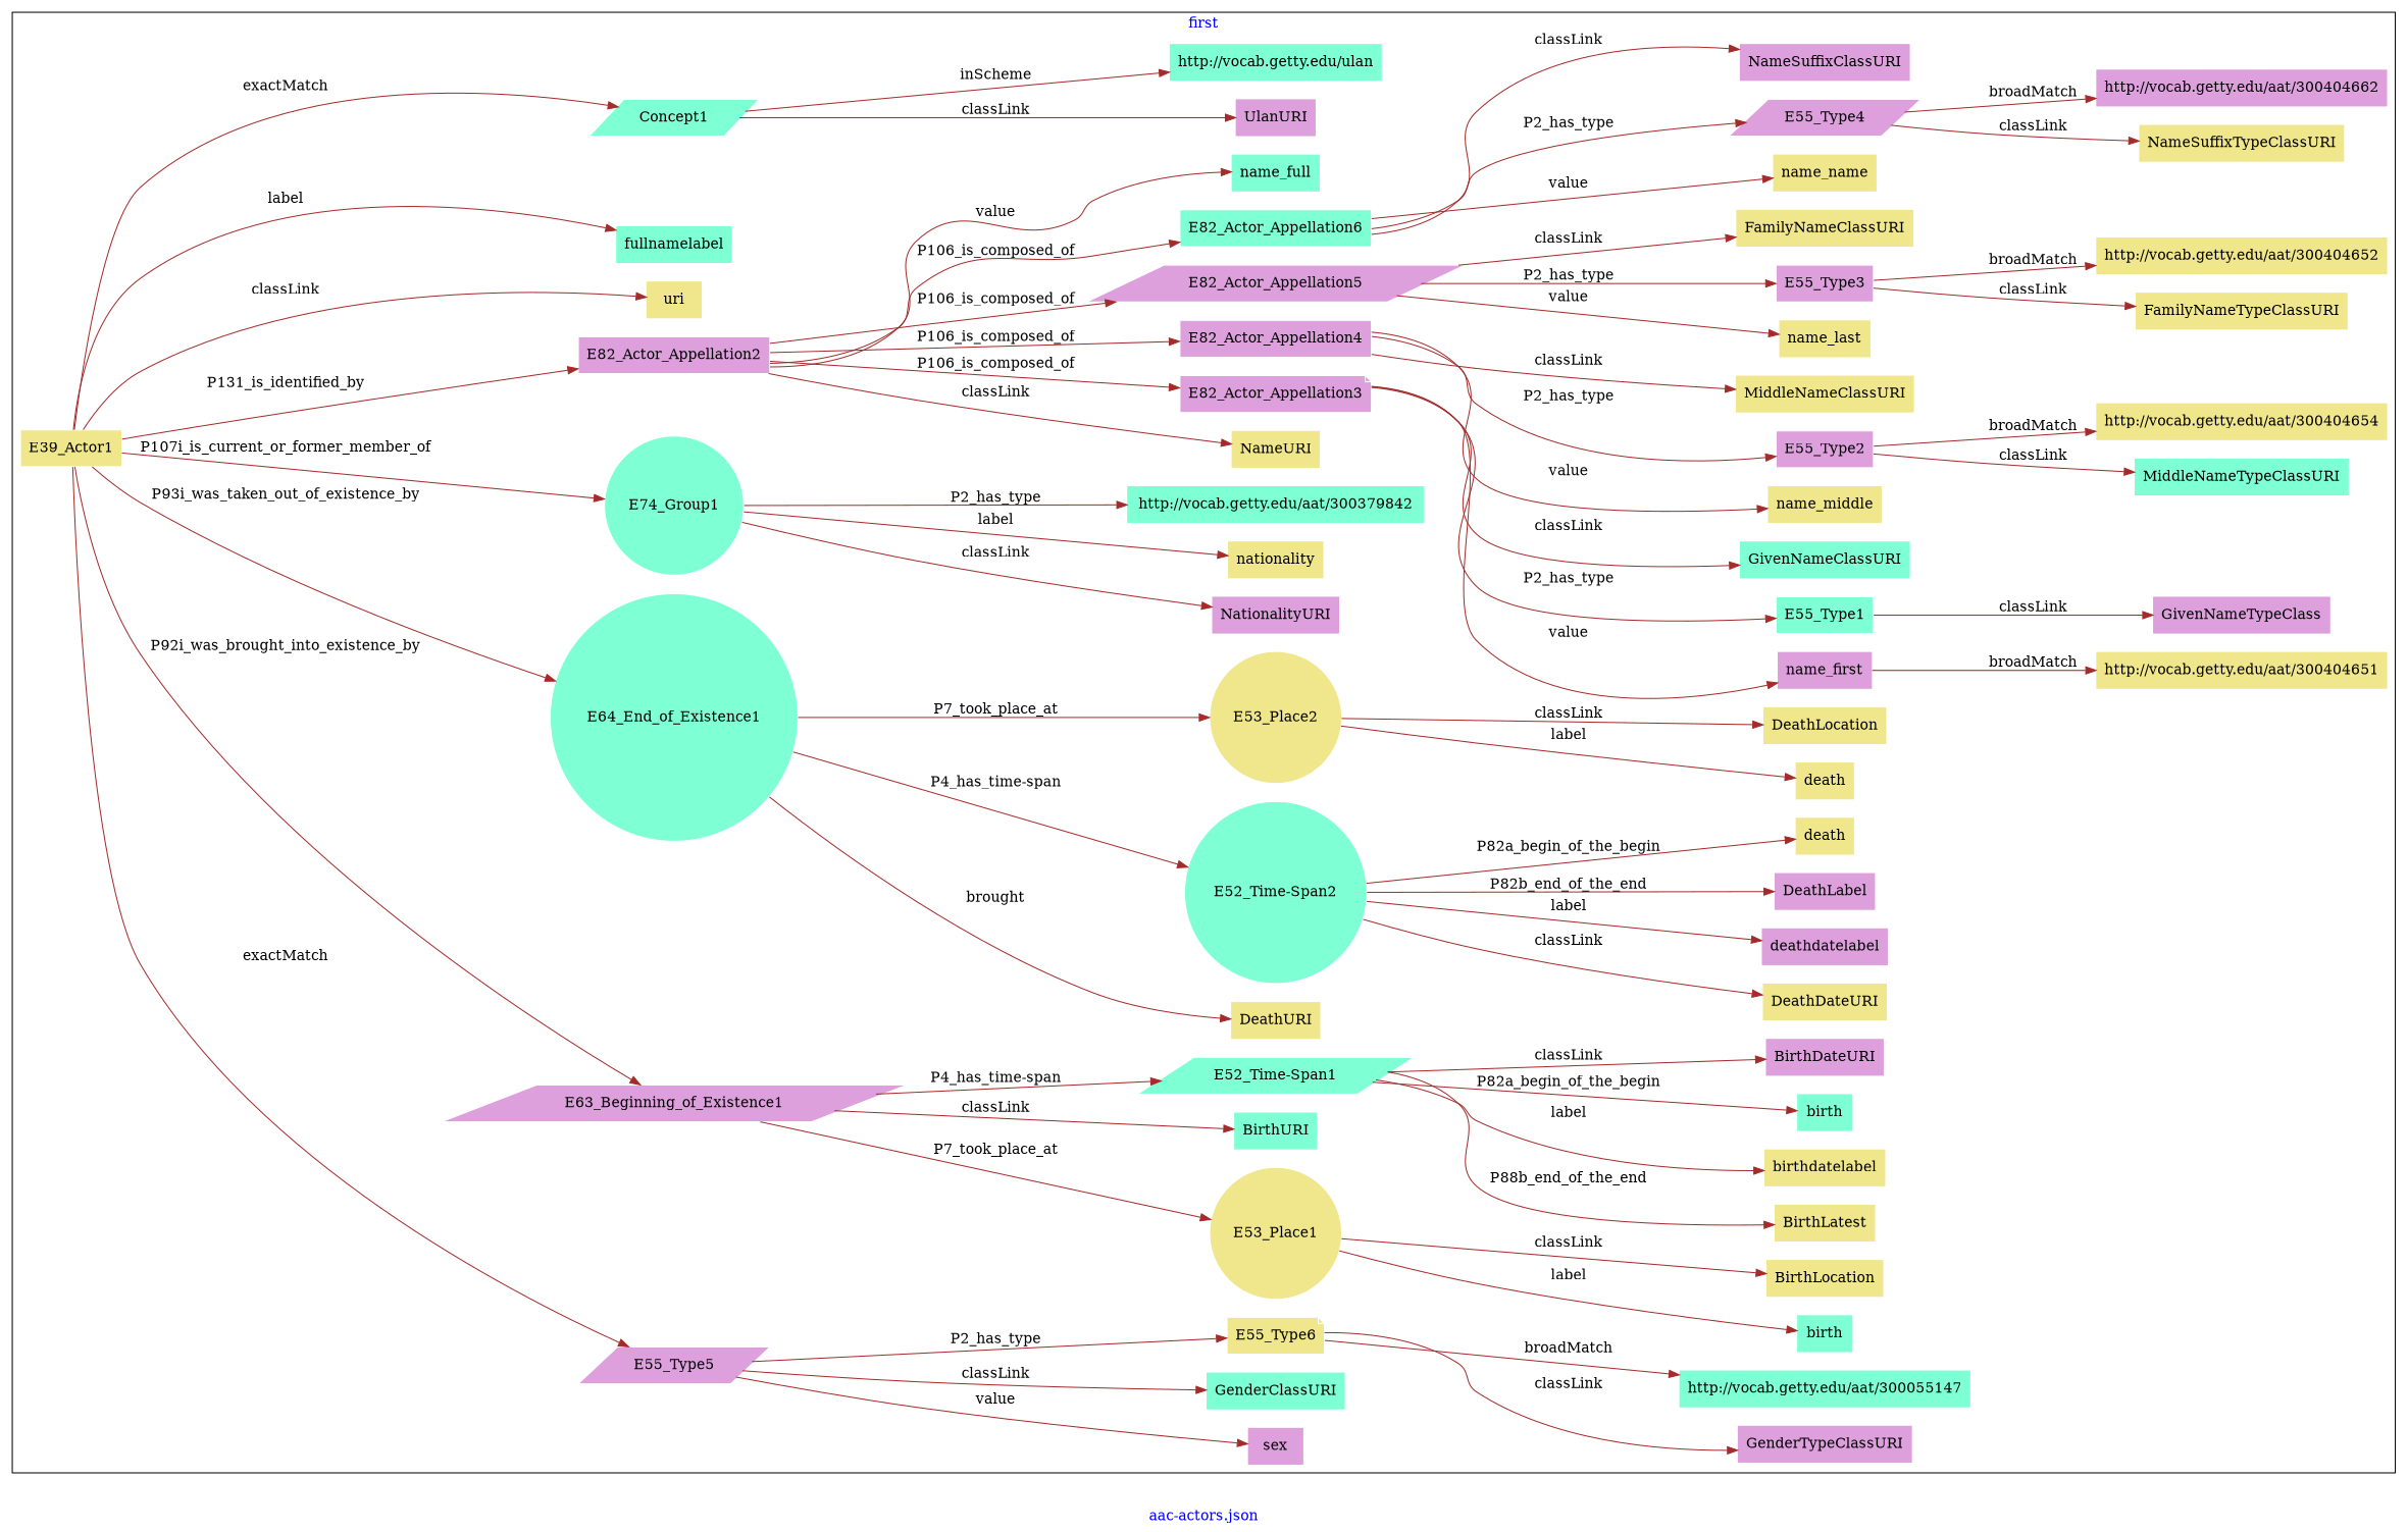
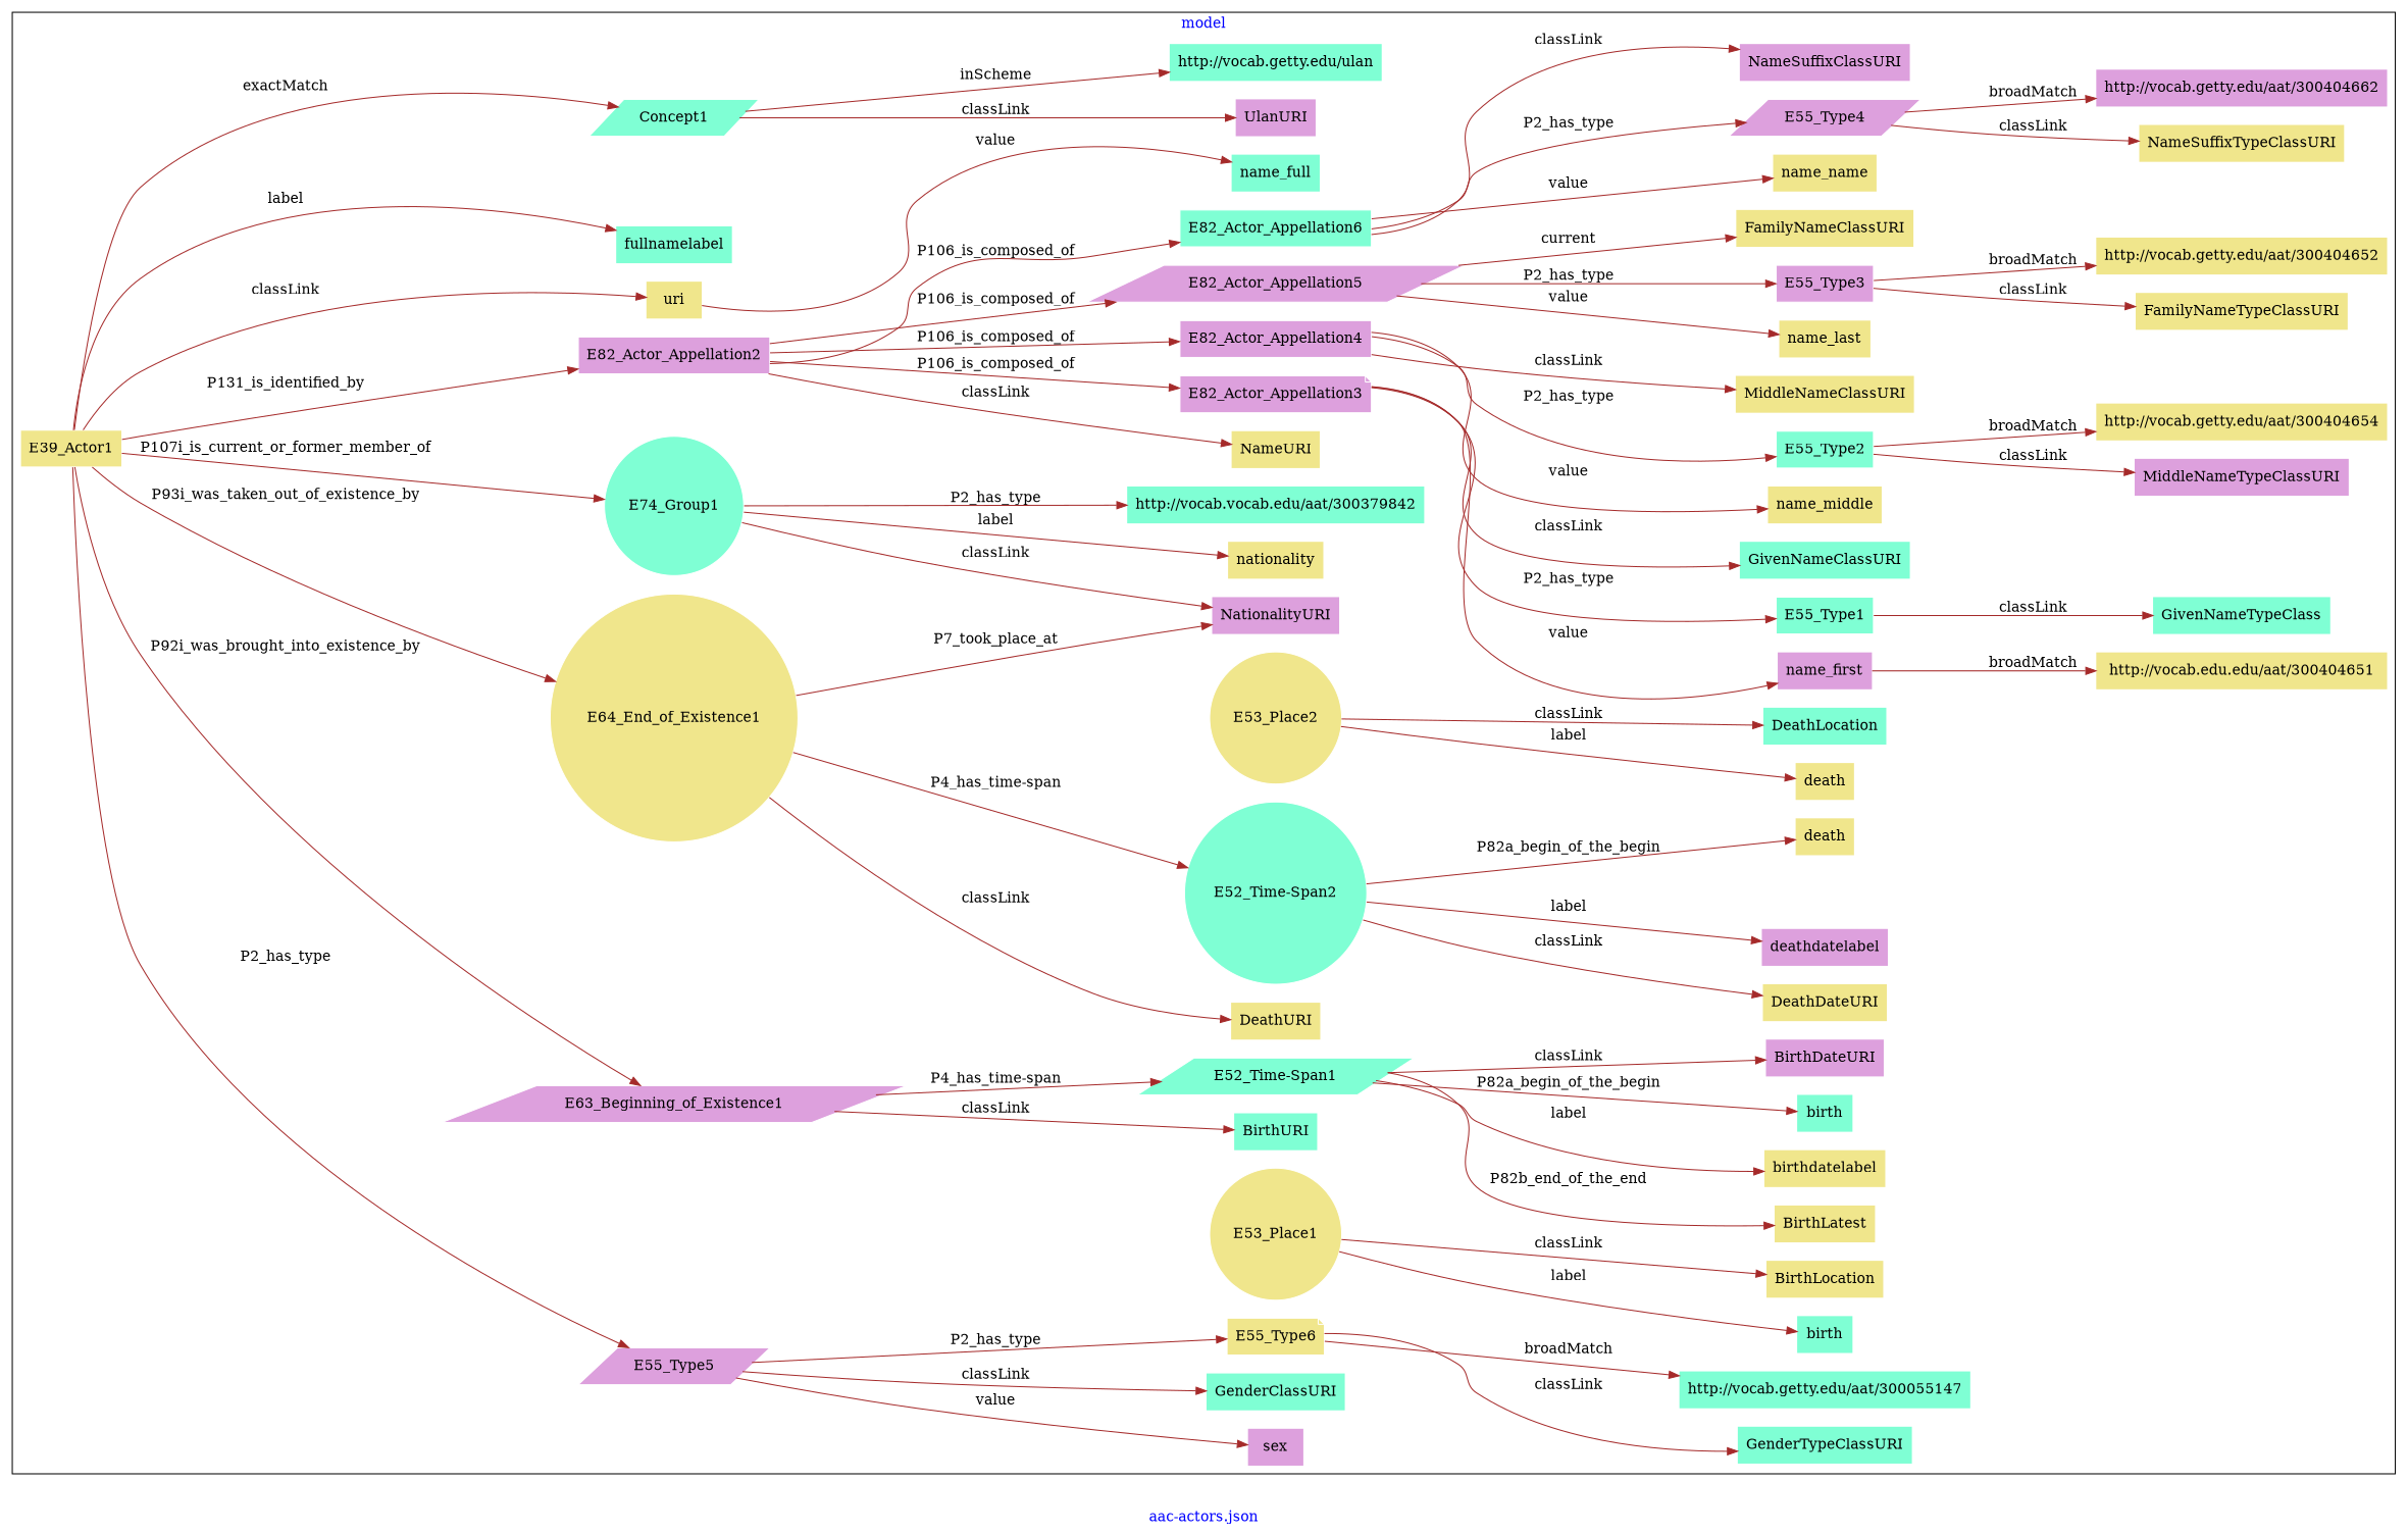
  digraph {
    fontcolor=blue
    label="aac-actors.json"
    rankdir=LR
    remincross=true
    node [fillcolor=khaki shape=plaintext style=filled]
    edge [color=brown fontcolor=black]
    n1 [color=white label=E39_Actor1 shape=box]
    n2 [color=white fillcolor=plum label=E55_Type5 shape=parallelogram]
    n3 [color=white fillcolor=plum label=E63_Beginning_of_Existence1 shape=parallelogram]
-   n4 [color=white fillcolor=aquamarine label=E64_End_of_Existence1 shape=circle]
+   n4 [color=white label=E64_End_of_Existence1 shape=circle]
    n5 [color=white fillcolor=aquamarine label=E74_Group1 shape=circle]
    n6 [color=white fillcolor=plum label=E82_Actor_Appellation2 shape=box]
    n7 [color=white fillcolor=aquamarine label=Concept1 shape=parallelogram]
    n8 [color=white label=E55_Type6 shape=note]
    n9 [color=white fillcolor=aquamarine label="E52_Time-Span1" shape=parallelogram]
    n10 [color=white label=E53_Place1 shape=circle]
    n11 [color=white fillcolor=aquamarine label="E52_Time-Span2" shape=circle]
    n12 [color=white label=E53_Place2 shape=circle]
    n13 [color=white fillcolor=plum label=E82_Actor_Appellation3 shape=note]
    n14 [color=white fillcolor=plum label=E82_Actor_Appellation4 shape=box]
    n15 [color=white fillcolor=plum label=E82_Actor_Appellation5 shape=parallelogram]
    n16 [color=white fillcolor=aquamarine label=E82_Actor_Appellation6 shape=box]
    n17 [color=white fillcolor=aquamarine label=E55_Type1 shape=box]
-   n18 [color=white fillcolor=plum label=E55_Type2 shape=box]
+   n18 [color=white fillcolor=aquamarine label=E55_Type2 shape=box]
    n19 [color=white fillcolor=plum label=E55_Type3 shape=box]
    n20 [color=white fillcolor=plum label=E55_Type4 shape=parallelogram]
-   n21 [fillcolor=plum label=DeathLabel]
    n22 [fillcolor=aquamarine label=name_full]
    n23 [label=death]
    n24 [fillcolor=aquamarine label=birth]
    n25 [label=FamilyNameClassURI]
    n26 [label=death]
    n27 [fillcolor=aquamarine label=birth]
    n28 [label=MiddleNameClassURI]
    n29 [label=NameURI]
-   n30 [label=DeathLocation]
+   n30 [fillcolor=aquamarine label=DeathLocation]
    n31 [fillcolor=aquamarine label=BirthURI]
-   n32 [fillcolor=plum label=GenderTypeClassURI]
+   n32 [fillcolor=aquamarine label=GenderTypeClassURI]
    n33 [fillcolor=plum label=NationalityURI]
    n34 [label=NameSuffixTypeClassURI]
    n35 [fillcolor=plum label=sex]
    n36 [label=DeathDateURI]
    n37 [label=nationality]
    n38 [fillcolor=plum label=BirthDateURI]
    n39 [label=BirthLatest]
    n40 [fillcolor=plum label=UlanURI]
-   n41 [fillcolor=aquamarine label=MiddleNameTypeClassURI]
+   n41 [fillcolor=plum label=MiddleNameTypeClassURI]
    n42 [label=FamilyNameTypeClassURI]
    n43 [fillcolor=aquamarine label=fullnamelabel]
    n44 [label=uri]
    n45 [fillcolor=plum label=NameSuffixClassURI]
-   n46 [fillcolor=plum label=GivenNameTypeClass]
+   n46 [fillcolor=aquamarine label=GivenNameTypeClass]
    n47 [label=BirthLocation]
    n48 [label=birthdatelabel]
    n49 [label=name_last]
    n50 [label=name_name]
    n51 [fillcolor=aquamarine label=GenderClassURI]
    n52 [fillcolor=aquamarine label=GivenNameClassURI]
    n53 [fillcolor=plum label=deathdatelabel]
    n54 [fillcolor=plum label=name_first]
    n55 [label=DeathURI]
    n56 [label=name_middle]
    n57 [label="http://vocab.getty.edu/aat/300404654"]
-   n58 [fillcolor=aquamarine label="http://vocab.getty.edu/aat/300379842"]
+   n58 [fillcolor=aquamarine label="http://vocab.vocab.edu/aat/300379842"]
    n59 [label="http://vocab.getty.edu/aat/300404652"]
    n60 [fillcolor=aquamarine label="http://vocab.getty.edu/aat/300055147"]
-   n61 [label="http://vocab.getty.edu/aat/300404651"]
+   n61 [label="http://vocab.edu.edu/aat/300404651"]
    n62 [fillcolor=aquamarine label="http://vocab.getty.edu/ulan"]
    n63 [fillcolor=plum label="http://vocab.getty.edu/aat/300404662"]
    subgraph cluster_1 {
-     label=first
+     label=model
      n1
      n2
      n3
      n4
      n5
      n6
      n7
      n8
      n9
      n10
      n11
      n12
      n13
      n14
      n15
      n16
      n17
      n18
      n19
      n20
-     n21
      n22
      n23
      n24
      n25
      n26
      n27
      n28
      n29
      n30
      n31
      n32
      n33
      n34
      n35
      n36
      n37
      n38
      n39
      n40
      n41
      n42
      n43
      n44
      n45
      n46
      n47
      n48
      n49
      n50
      n51
      n52
      n53
      n54
      n55
      n56
      n57
      n58
      n59
      n60
      n61
      n62
      n63
    }
-   n1 -> n2 [label=exactMatch]
+   n1 -> n2 [label=P2_has_type]
    n1 -> n3 [label=P92i_was_brought_into_existence_by]
    n1 -> n4 [label=P93i_was_taken_out_of_existence_by]
    n1 -> n5 [label=P107i_is_current_or_former_member_of]
    n1 -> n6 [label=P131_is_identified_by]
    n1 -> n7 [label=exactMatch]
    n1 -> n43 [label=label]
    n1 -> n44 [label=classLink]
    n2 -> n8 [label=P2_has_type]
    n2 -> n35 [label=value]
    n2 -> n51 [label=classLink]
    n3 -> n9 [label="P4_has_time-span"]
-   n3 -> n10 [label=P7_took_place_at]
    n3 -> n31 [label=classLink]
    n4 -> n11 [label="P4_has_time-span"]
-   n4 -> n12 [label=P7_took_place_at]
-   n4 -> n55 [label=brought]
+   n4 -> n33 [label=P7_took_place_at]
+   n4 -> n55 [label=classLink]
    n5 -> n33 [label=classLink]
    n5 -> n37 [label=label]
    n5 -> n58 [label=P2_has_type]
    n6 -> n13 [label=P106_is_composed_of]
    n6 -> n14 [label=P106_is_composed_of]
    n6 -> n15 [label=P106_is_composed_of]
    n6 -> n16 [label=P106_is_composed_of]
-   n6 -> n22 [label=value]
+   n44 -> n22 [label=value]
    n6 -> n29 [label=classLink]
    n7 -> n40 [label=classLink]
    n7 -> n62 [label=inScheme]
    n8 -> n32 [label=classLink]
    n8 -> n60 [label=broadMatch]
    n9 -> n27 [label=P82a_begin_of_the_begin]
    n9 -> n38 [label=classLink]
-   n9 -> n39 [label=P88b_end_of_the_end]
+   n9 -> n39 [label=P82b_end_of_the_end]
    n9 -> n48 [label=label]
    n10 -> n24 [label=label]
    n10 -> n47 [label=classLink]
-   n11 -> n21 [label=P82b_end_of_the_end]
    n11 -> n26 [label=P82a_begin_of_the_begin]
    n11 -> n36 [label=classLink]
    n11 -> n53 [label=label]
    n12 -> n23 [label=label]
    n12 -> n30 [label=classLink]
    n13 -> n17 [label=P2_has_type]
    n13 -> n52 [label=classLink]
    n13 -> n54 [label=value]
    n14 -> n18 [label=P2_has_type]
    n14 -> n28 [label=classLink]
    n14 -> n56 [label=value]
    n15 -> n19 [label=P2_has_type]
-   n15 -> n25 [label=classLink]
+   n15 -> n25 [label=current]
    n15 -> n49 [label=value]
    n16 -> n20 [label=P2_has_type]
    n16 -> n45 [label=classLink]
    n16 -> n50 [label=value]
    n17 -> n46 [label=classLink]
    n18 -> n41 [label=classLink]
    n18 -> n57 [label=broadMatch]
    n19 -> n42 [label=classLink]
    n19 -> n59 [label=broadMatch]
    n20 -> n34 [label=classLink]
    n20 -> n63 [label=broadMatch]
    n54 -> n61 [label=broadMatch]
  }
